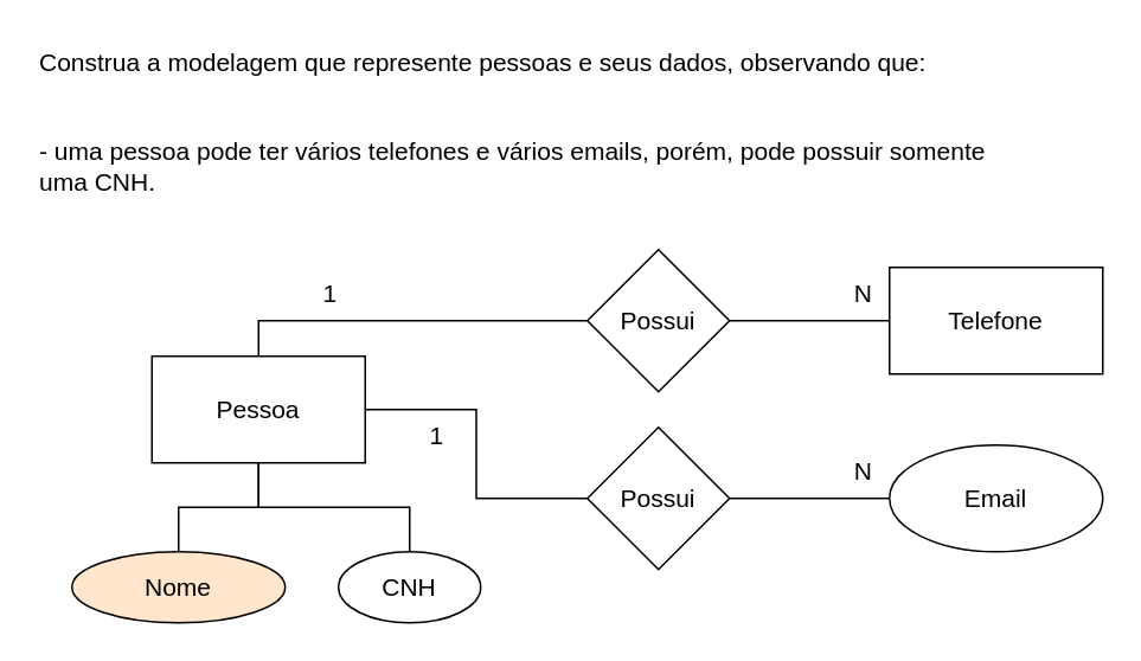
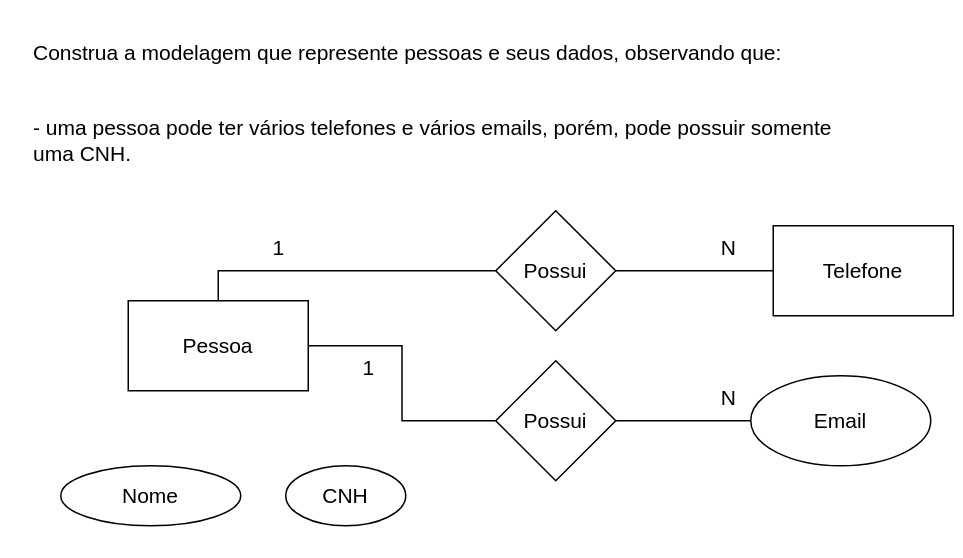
  <mxCell id="0" />
  <mxCell id="1" parent="0" />
  <mxCell id="2" style="edgeStyle=orthogonalEdgeStyle;rounded=0;orthogonalLoop=1;jettySize=auto;html=1;entryX=0;entryY=0.5;entryDx=0;entryDy=0;endArrow=none;endFill=0;exitX=0.5;exitY=0;exitDx=0;exitDy=0;" parent="1" source="5" target="8" edge="1"><mxGeometry relative="1" as="geometry" /></mxCell>
- <mxCell id="3" style="edgeStyle=orthogonalEdgeStyle;rounded=0;orthogonalLoop=1;jettySize=auto;html=1;endArrow=none;endFill=0;" parent="1" source="5" target="11" edge="1"><mxGeometry relative="1" as="geometry" /></mxCell>
- <mxCell id="4" style="edgeStyle=orthogonalEdgeStyle;rounded=0;orthogonalLoop=1;jettySize=auto;html=1;exitX=0.5;exitY=1;exitDx=0;exitDy=0;entryX=0.5;entryY=0;entryDx=0;entryDy=0;endArrow=none;endFill=0;" parent="1" source="5" target="10" edge="1"><mxGeometry relative="1" as="geometry" /></mxCell>
  <mxCell id="5" value="&lt;font style=&quot;font-size: 14px;&quot;&gt;Pessoa&lt;/font&gt;" style="rounded=0;whiteSpace=wrap;html=1;" parent="1" vertex="1"><mxGeometry x="85" y="200" width="120" height="60" as="geometry" /></mxCell>
  <mxCell id="6" value="Construa a modelagem que represente pessoas e seus dados, observando que:&#10;&#10;&#10;- uma pessoa pode ter vários telefones e vários emails, porém, pode possuir somente uma CNH." style="text;whiteSpace=wrap;fontSize=14;" parent="1" vertex="1"><mxGeometry x="20" y="20" width="560" height="80" as="geometry" /></mxCell>
  <mxCell id="7" style="edgeStyle=orthogonalEdgeStyle;rounded=0;orthogonalLoop=1;jettySize=auto;html=1;exitX=1;exitY=0.5;exitDx=0;exitDy=0;endArrow=none;endFill=0;" parent="1" source="8" target="9" edge="1"><mxGeometry relative="1" as="geometry" /></mxCell>
  <mxCell id="8" value="&lt;font style=&quot;font-size: 14px;&quot;&gt;Possui&lt;/font&gt;" style="rhombus;whiteSpace=wrap;html=1;" parent="1" vertex="1"><mxGeometry x="330" y="140" width="80" height="80" as="geometry" /></mxCell>
- <mxCell id="9" value="&lt;font style=&quot;font-size: 14px;&quot;&gt;Telefone&lt;/font&gt;" style="rounded=0;whiteSpace=wrap;html=1;" parent="1" vertex="1"><mxGeometry x="500" y="150" width="120" height="60" as="geometry" /></mxCell>
+ <mxCell id="9" value="&lt;font style=&quot;font-size: 14px;&quot;&gt;Telefone&lt;/font&gt;" style="rounded=0;whiteSpace=wrap;html=1;" parent="1" vertex="1"><mxGeometry x="515" y="150" width="120" height="60" as="geometry" /></mxCell>
  <mxCell id="10" value="&lt;font style=&quot;font-size: 14px;&quot;&gt;CNH&lt;/font&gt;" style="ellipse;whiteSpace=wrap;html=1;" parent="1" vertex="1"><mxGeometry x="190" y="310" width="80" height="40" as="geometry" /></mxCell>
- <mxCell id="11" value="&lt;font style=&quot;font-size: 14px;&quot;&gt;Nome&lt;/font&gt;" style="ellipse;whiteSpace=wrap;html=1;fillColor=#ffe6cc;" parent="1" vertex="1"><mxGeometry x="40" y="310" width="120" height="40" as="geometry" /></mxCell>
+ <mxCell id="11" value="&lt;font style=&quot;font-size: 14px;&quot;&gt;Nome&lt;/font&gt;" style="ellipse;whiteSpace=wrap;html=1;" parent="1" vertex="1"><mxGeometry x="40" y="310" width="120" height="40" as="geometry" /></mxCell>
  <mxCell id="12" value="&lt;font style=&quot;font-size: 14px;&quot;&gt;N&lt;/font&gt;" style="text;html=1;align=center;verticalAlign=middle;resizable=0;points=[];autosize=1;strokeColor=none;fillColor=none;" parent="1" vertex="1"><mxGeometry x="470" y="150" width="30" height="30" as="geometry" /></mxCell>
  <mxCell id="13" value="&lt;font style=&quot;font-size: 14px;&quot;&gt;1&lt;/font&gt;" style="text;html=1;align=center;verticalAlign=middle;resizable=0;points=[];autosize=1;strokeColor=none;fillColor=none;" parent="1" vertex="1"><mxGeometry x="170" y="150" width="30" height="30" as="geometry" /></mxCell>
  <mxCell id="14" style="edgeStyle=orthogonalEdgeStyle;rounded=0;orthogonalLoop=1;jettySize=auto;html=1;exitX=1;exitY=0.5;exitDx=0;exitDy=0;endArrow=none;endFill=0;" parent="1" source="16" target="17" edge="1"><mxGeometry relative="1" as="geometry" /></mxCell>
  <mxCell id="15" style="edgeStyle=orthogonalEdgeStyle;rounded=0;orthogonalLoop=1;jettySize=auto;html=1;entryX=1;entryY=0.5;entryDx=0;entryDy=0;endArrow=none;endFill=0;" parent="1" source="16" target="5" edge="1"><mxGeometry relative="1" as="geometry" /></mxCell>
  <mxCell id="16" value="&lt;font style=&quot;font-size: 14px;&quot;&gt;Possui&lt;/font&gt;" style="rhombus;whiteSpace=wrap;html=1;" parent="1" vertex="1"><mxGeometry x="330" y="240" width="80" height="80" as="geometry" /></mxCell>
  <mxCell id="17" value="&lt;font style=&quot;font-size: 14px;&quot;&gt;Email&lt;/font&gt;" style="ellipse;whiteSpace=wrap;html=1;" parent="1" vertex="1"><mxGeometry x="500" y="250" width="120" height="60" as="geometry" /></mxCell>
  <mxCell id="18" value="&lt;font style=&quot;font-size: 14px;&quot;&gt;N&lt;/font&gt;" style="text;html=1;align=center;verticalAlign=middle;resizable=0;points=[];autosize=1;strokeColor=none;fillColor=none;" parent="1" vertex="1"><mxGeometry x="470" y="250" width="30" height="30" as="geometry" /></mxCell>
  <mxCell id="19" value="&lt;font style=&quot;font-size: 14px;&quot;&gt;1&lt;/font&gt;" style="text;html=1;align=center;verticalAlign=middle;resizable=0;points=[];autosize=1;strokeColor=none;fillColor=none;" parent="1" vertex="1"><mxGeometry x="230" y="230" width="30" height="30" as="geometry" /></mxCell>
